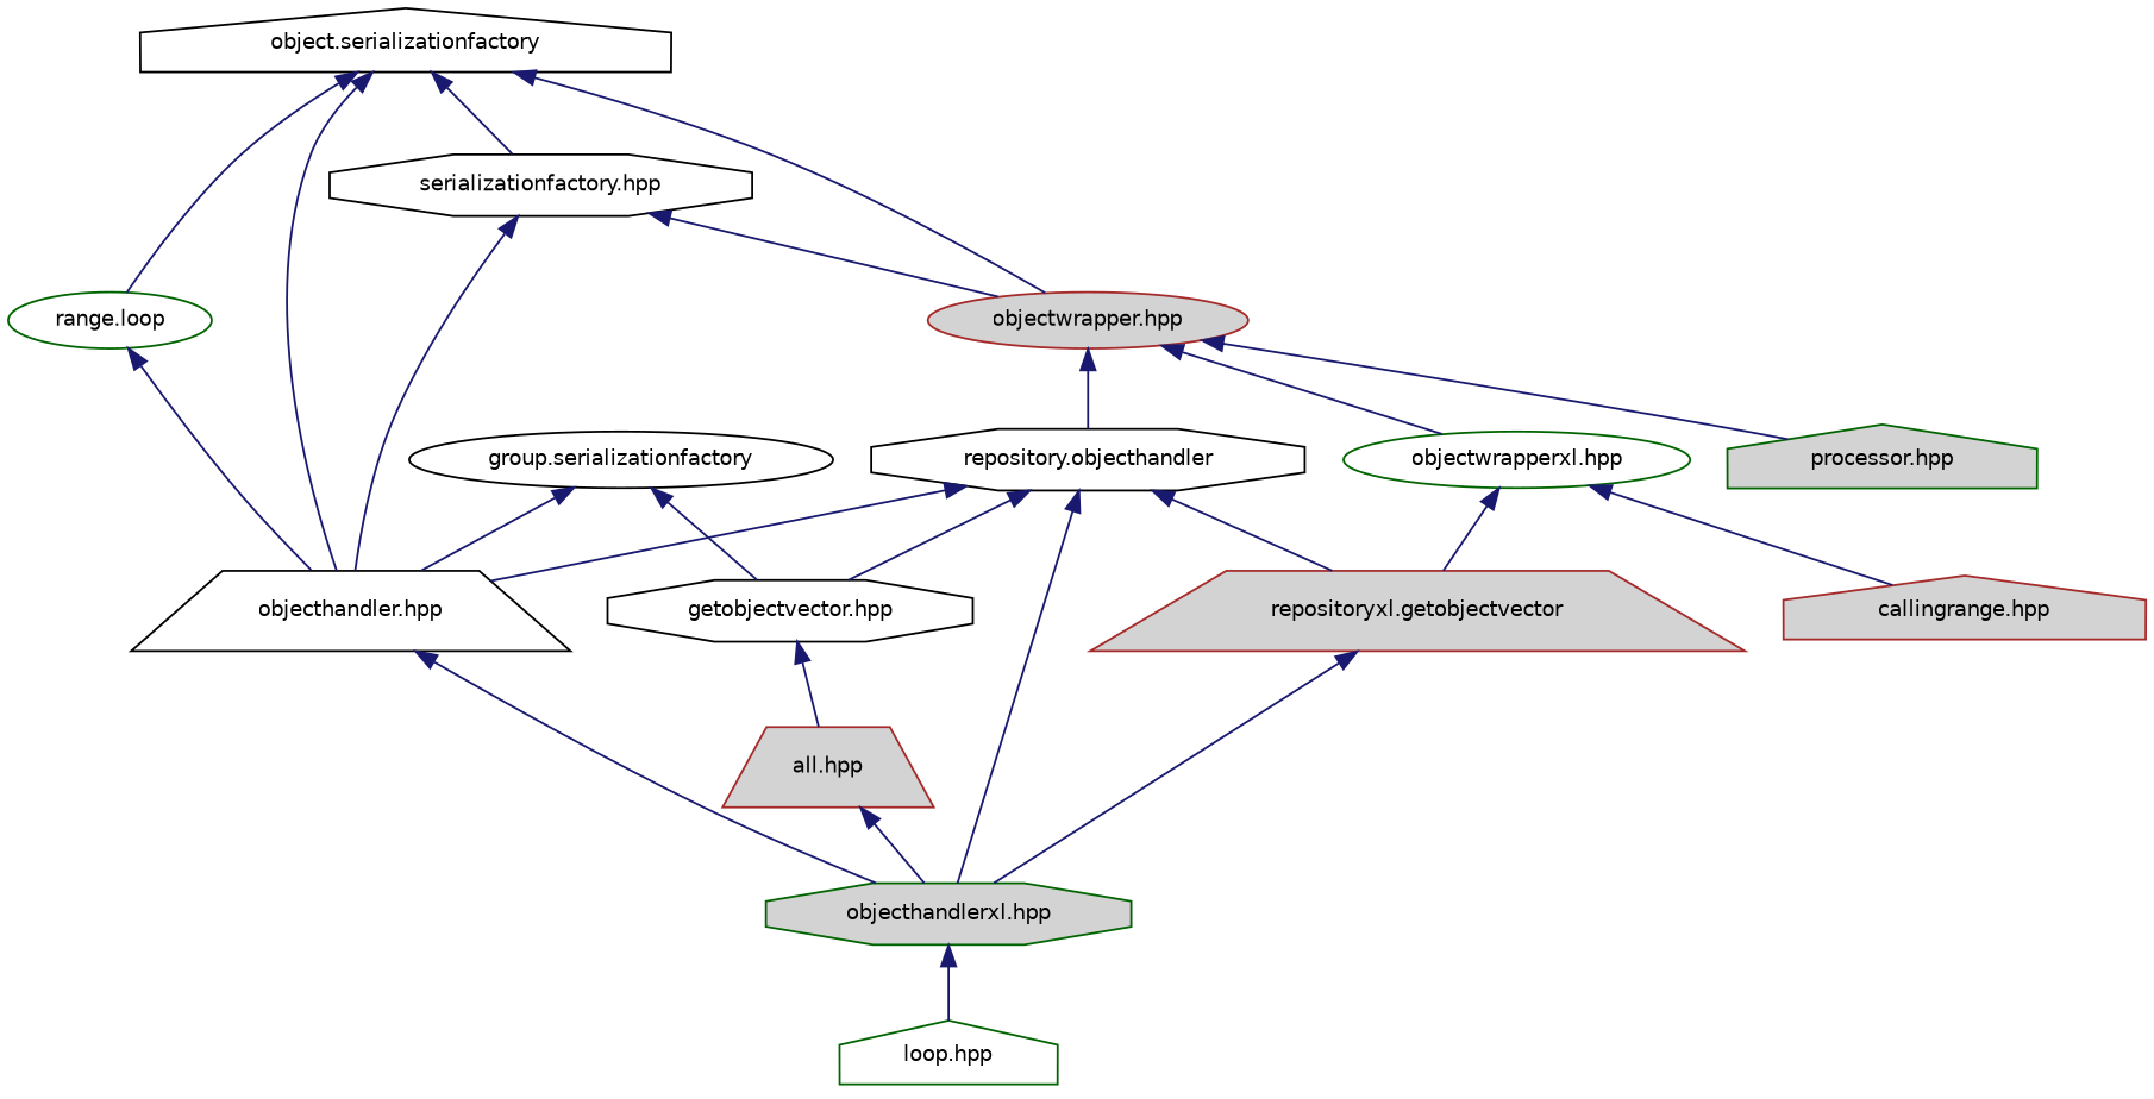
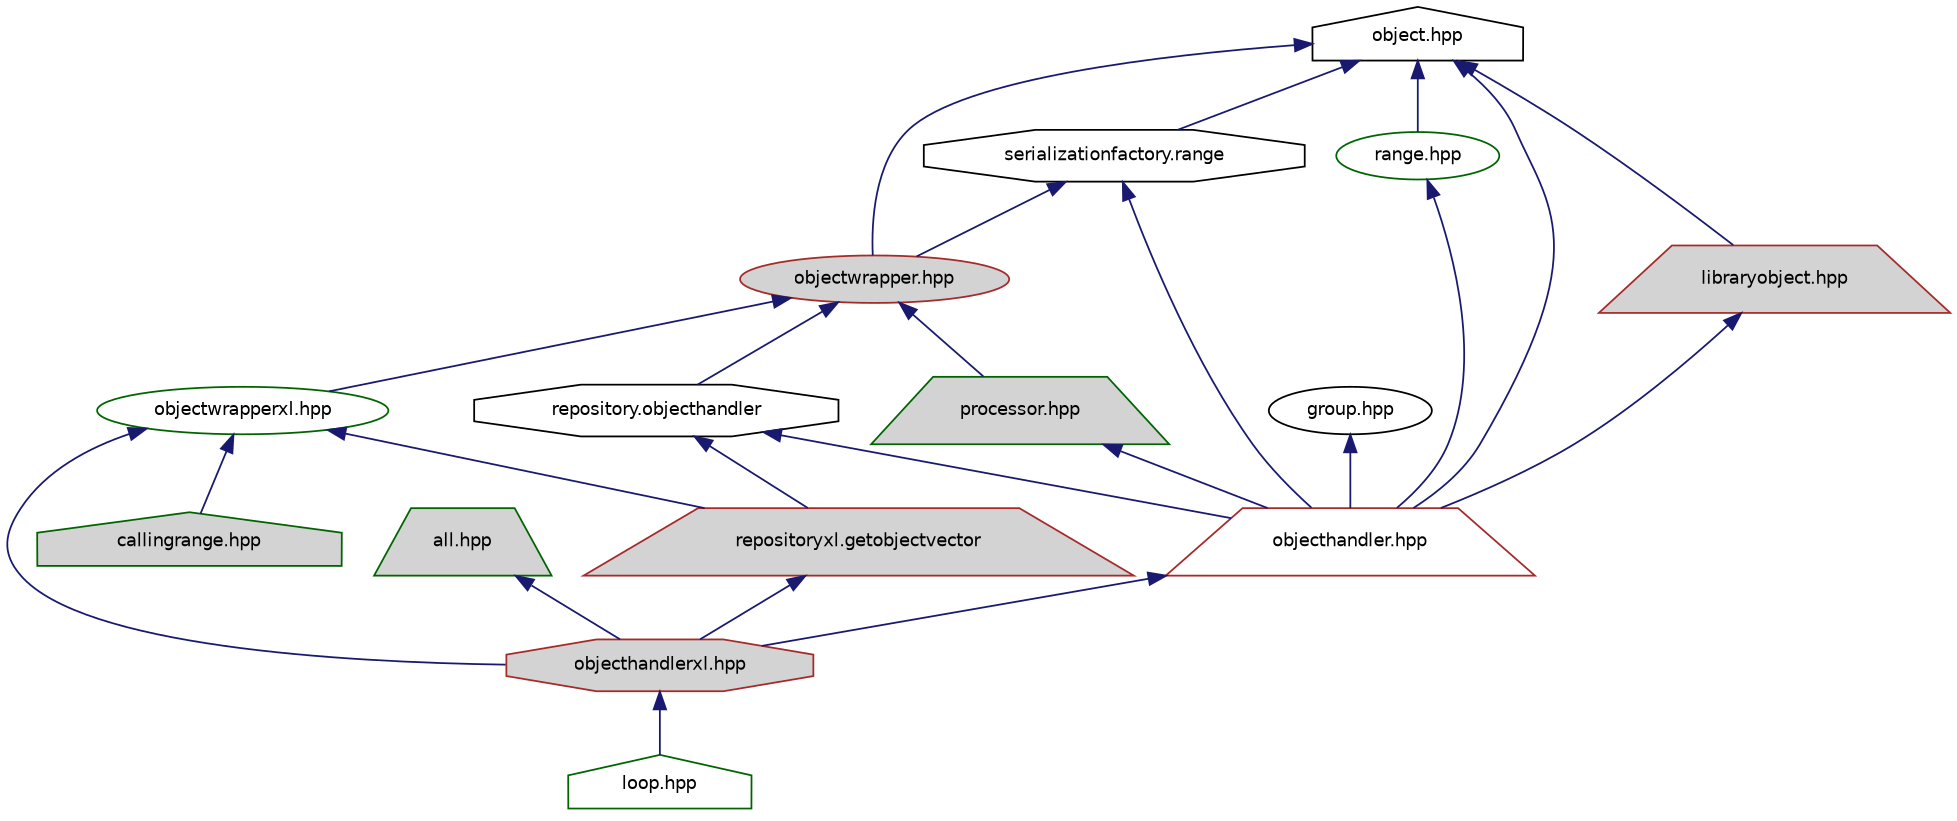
  digraph {
    node [color=darkgreen fillcolor=white fontname=Helvetica fontsize=10 shape=trapezium style=filled]
    edge [color=midnightblue dir=back fontname=Helvetica fontsize=10 labelfontname=Helvetica labelfontsize=10 style=solid]
-   n1 [color=black fontcolor=black height=0.2 label="object.serializationfactory" shape=house width=0.4]
-   n2 [color=black height=0.2 label="objecthandler.hpp" width=0.4]
+   n1 [color=black fontcolor=black height=0.2 label="object.hpp" shape=house width=0.4]
+   n2 [color=brown height=0.2 label="objecthandler.hpp" width=0.4]
+   n3 [color=brown fillcolor=lightgrey height=0.2 label="libraryobject.hpp" width=0.4]
    n4 [color=brown fillcolor=lightgrey height=0.2 label="objectwrapper.hpp" shape=ellipse width=0.4]
-   n5 [height=0.2 label="range.loop" shape=ellipse width=0.4]
-   n6 [color=black height=0.2 label="serializationfactory.hpp" shape=octagon width=0.4]
-   n7 [color=black height=0.2 label="group.serializationfactory" shape=ellipse width=0.4]
-   n8 [color=black height=0.2 label="getobjectvector.hpp" shape=octagon width=0.4]
-   n9 [fillcolor=lightgrey height=0.2 label="objecthandlerxl.hpp" shape=octagon width=0.4]
-   n10 [fillcolor=lightgrey height=0.2 label="processor.hpp" shape=house width=0.4]
+   n5 [height=0.2 label="range.hpp" shape=ellipse width=0.4]
+   n6 [color=black height=0.2 label="serializationfactory.range" shape=octagon width=0.4]
+   n7 [color=black height=0.2 label="group.hpp" shape=ellipse width=0.4]
+   n9 [color=brown fillcolor=lightgrey height=0.2 label="objecthandlerxl.hpp" shape=octagon width=0.4]
+   n10 [fillcolor=lightgrey height=0.2 label="processor.hpp" width=0.4]
    n11 [color=black height=0.2 label="repository.objecthandler" shape=octagon width=0.4]
    n12 [height=0.2 label="objectwrapperxl.hpp" shape=ellipse width=0.4]
-   n13 [color=brown fillcolor=lightgrey height=0.2 label="all.hpp" width=0.4]
+   n13 [fillcolor=lightgrey height=0.2 label="all.hpp" width=0.4]
    n14 [height=0.2 label="loop.hpp" shape=house width=0.4]
    n15 [color=brown fillcolor=lightgrey height=0.2 label="repositoryxl.getobjectvector" width=0.4]
-   n16 [color=brown fillcolor=lightgrey height=0.2 label="callingrange.hpp" shape=house width=0.4]
+   n16 [fillcolor=lightgrey height=0.2 label="callingrange.hpp" shape=house width=0.4]
    n1 -> n2
+   n1 -> n3
    n1 -> n4
    n1 -> n5
    n1 -> n6
    n2 -> n9
+   n3 -> n2
    n4 -> n10
    n4 -> n11
    n4 -> n12
    n5 -> n2
    n6 -> n2
    n6 -> n4
    n7 -> n2
-   n7 -> n8
-   n8 -> n13
    n9 -> n14
+   n10 -> n2
    n11 -> n2
-   n11 -> n8
    n11 -> n15
-   n11 -> n9
+   n12 -> n9
    n12 -> n15
    n12 -> n16
    n13 -> n9
    n15 -> n9
  }
